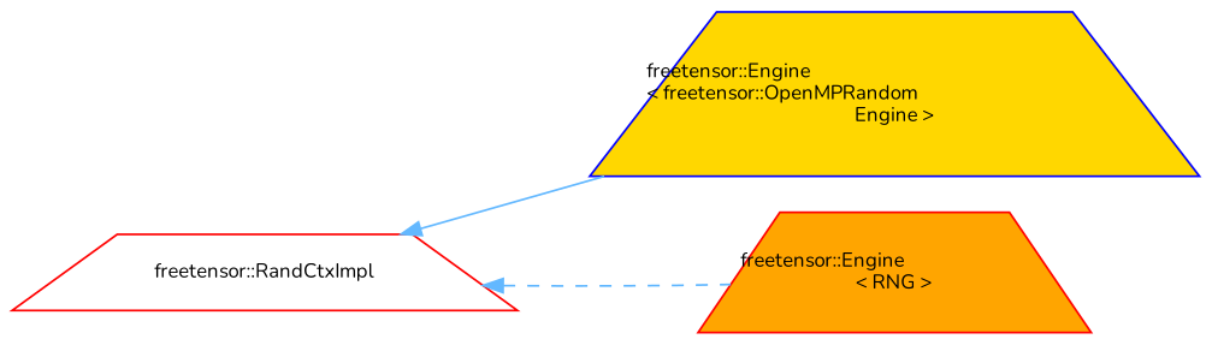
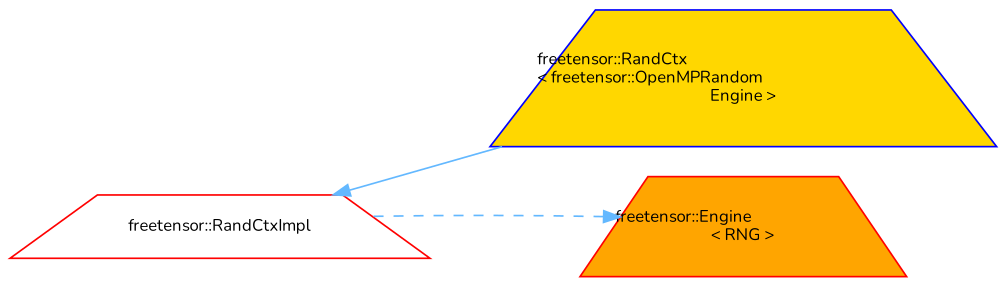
  digraph {
    fontname=Nunito
    rankdir=LR
    node [color=red fontname=Nunito fontsize=10 shape=trapezium style=filled]
    edge [color=steelblue1 dir=back fontname=Nunito fontsize=10 labelfontname=Helvetica labelfontsize=10]
    n1 [fillcolor=white height=0.2 label="freetensor::RandCtxImpl" width=0.4]
-   n2 [color=blue fillcolor=gold height=0.2 label="freetensor::Engine\l\< freetensor::OpenMPRandom\lEngine \>" width=0.4]
+   n2 [color=blue fillcolor=gold height=0.2 label="freetensor::RandCtx\l\< freetensor::OpenMPRandom\lEngine \>" width=0.4]
    n3 [fillcolor=orange height=0.2 label="freetensor::Engine\l\< RNG \>" width=0.4]
    n1 -> n2 [style=solid]
-   n1 -> n3 [style=dashed]
+   n3 -> n1 [style=dashed]
  }
